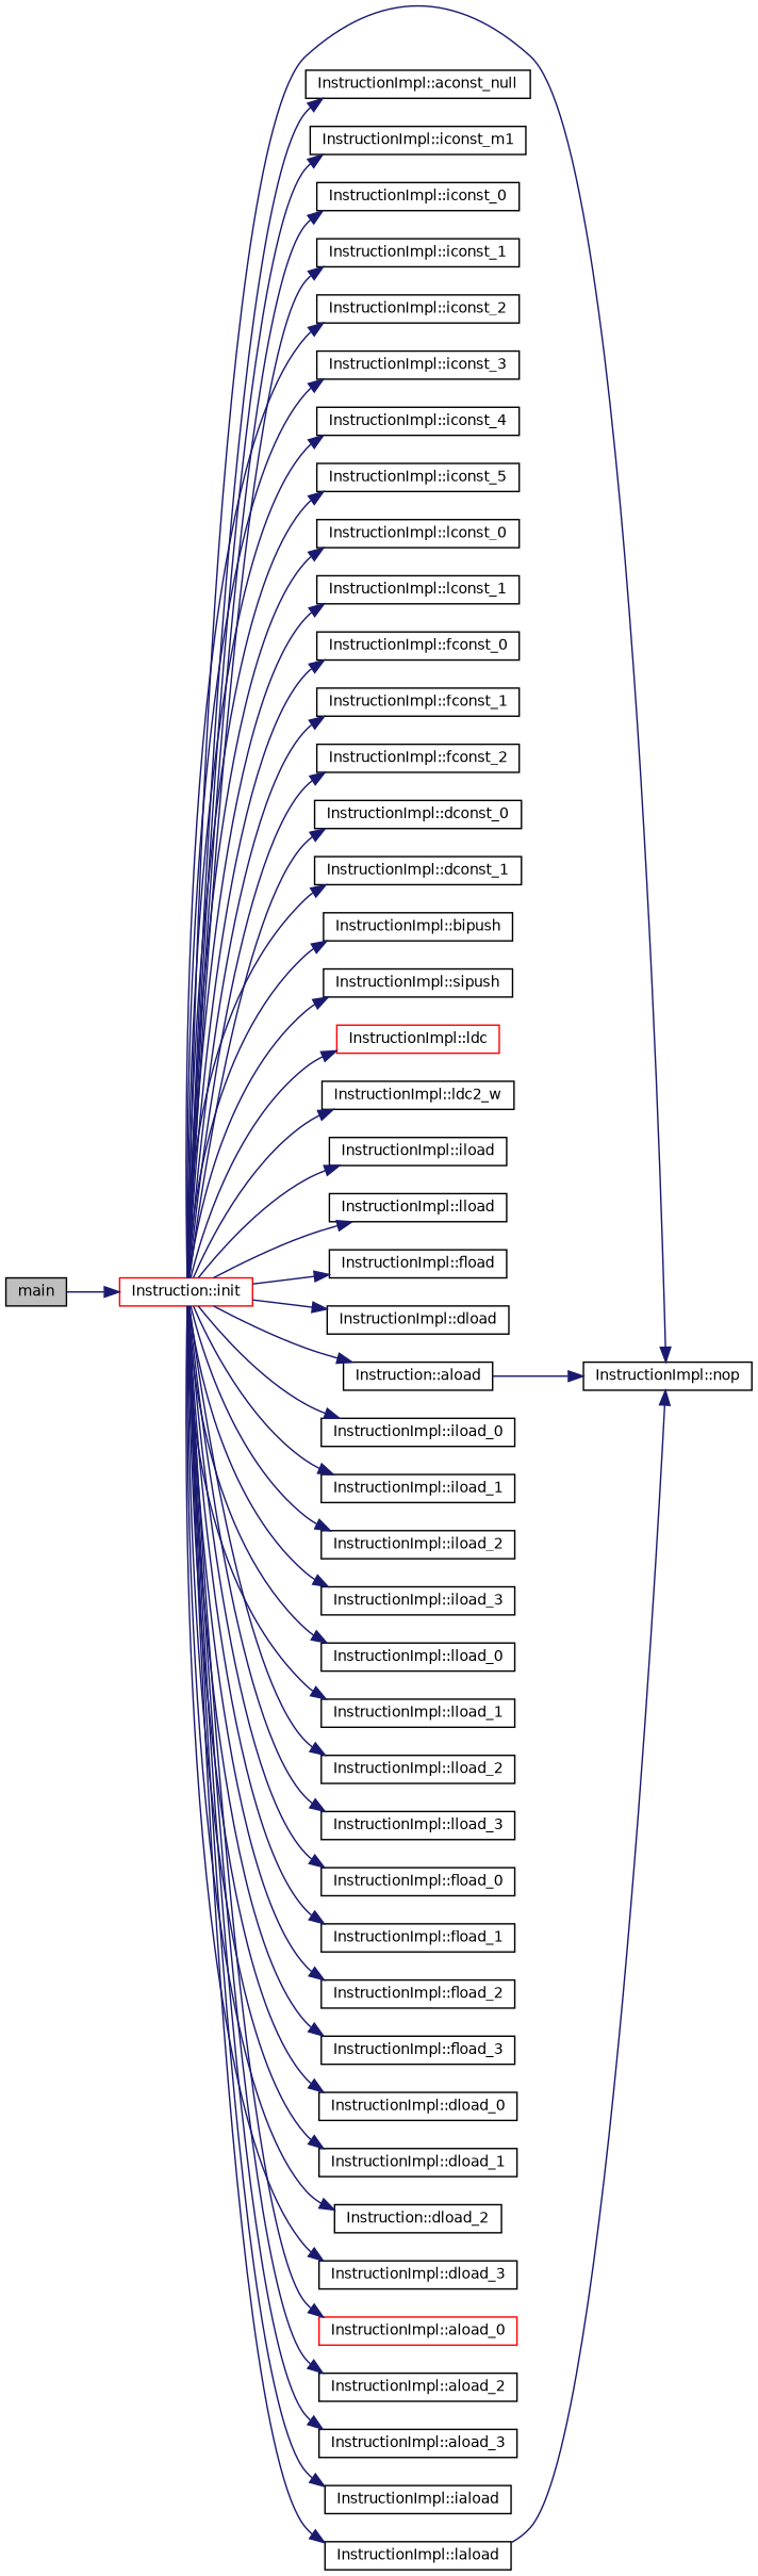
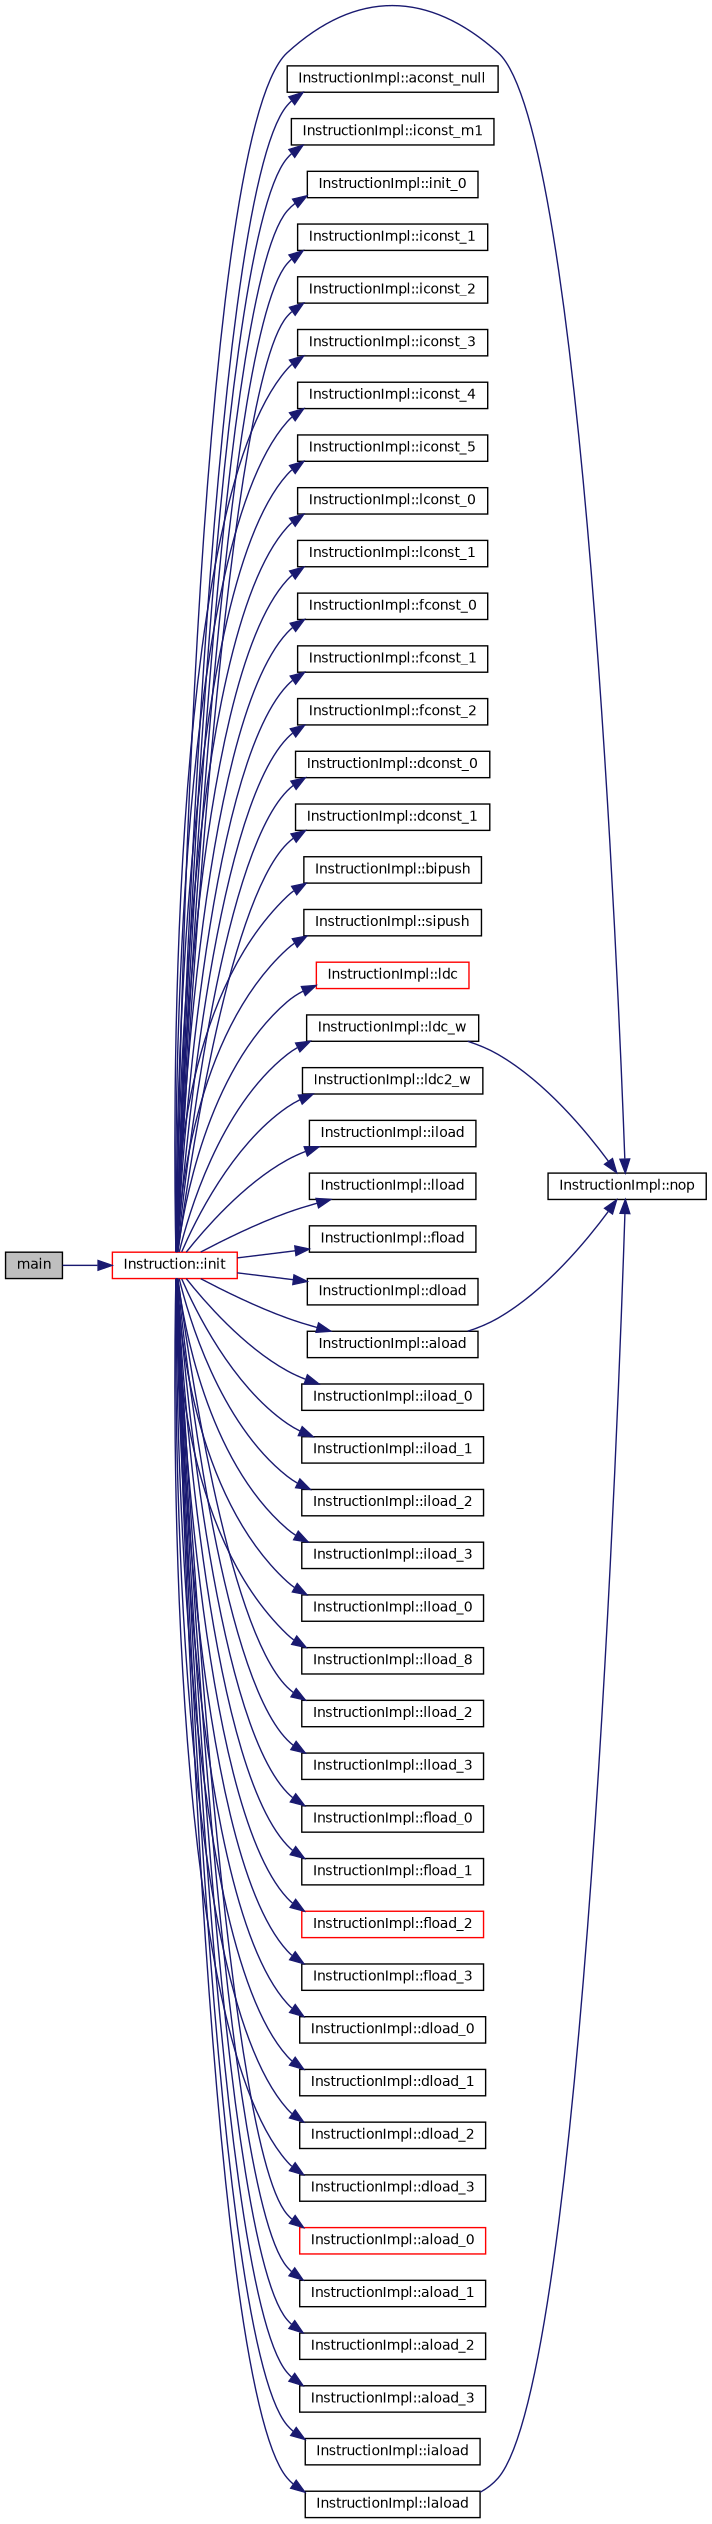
  digraph {
    rankdir=LR
    node [color=black fillcolor=white fontname=Helvetica fontsize=10 shape=record style=filled]
    edge [color=midnightblue fontname=Helvetica fontsize=10 labelfontname=Helvetica labelfontsize=10 style=solid]
    n1 [fillcolor=grey75 fontcolor=black height=0.2 label=main width=0.4]
    n2 [color=red height=0.2 label="Instruction::init" width=0.4]
    n3 [height=0.2 label="InstructionImpl::nop" width=0.4]
    n4 [height=0.2 label="InstructionImpl::aconst_null" width=0.4]
    n5 [height=0.2 label="InstructionImpl::iconst_m1" width=0.4]
-   n6 [height=0.2 label="InstructionImpl::iconst_0" width=0.4]
+   n6 [height=0.2 label="InstructionImpl::init_0" width=0.4]
    n7 [height=0.2 label="InstructionImpl::iconst_1" width=0.4]
    n8 [height=0.2 label="InstructionImpl::iconst_2" width=0.4]
    n9 [height=0.2 label="InstructionImpl::iconst_3" width=0.4]
    n10 [height=0.2 label="InstructionImpl::iconst_4" width=0.4]
    n11 [height=0.2 label="InstructionImpl::iconst_5" width=0.4]
    n12 [height=0.2 label="InstructionImpl::lconst_0" width=0.4]
    n13 [height=0.2 label="InstructionImpl::lconst_1" width=0.4]
    n14 [height=0.2 label="InstructionImpl::fconst_0" width=0.4]
    n15 [height=0.2 label="InstructionImpl::fconst_1" width=0.4]
    n16 [height=0.2 label="InstructionImpl::fconst_2" width=0.4]
    n17 [height=0.2 label="InstructionImpl::dconst_0" width=0.4]
    n18 [height=0.2 label="InstructionImpl::dconst_1" width=0.4]
    n19 [height=0.2 label="InstructionImpl::bipush" width=0.4]
    n20 [height=0.2 label="InstructionImpl::sipush" width=0.4]
    n21 [color=red height=0.2 label="InstructionImpl::ldc" width=0.4]
+   n22 [height=0.2 label="InstructionImpl::ldc_w" width=0.4]
    n23 [height=0.2 label="InstructionImpl::ldc2_w" width=0.4]
    n24 [height=0.2 label="InstructionImpl::iload" width=0.4]
    n25 [height=0.2 label="InstructionImpl::lload" width=0.4]
    n26 [height=0.2 label="InstructionImpl::fload" width=0.4]
    n27 [height=0.2 label="InstructionImpl::dload" width=0.4]
-   n28 [height=0.2 label="Instruction::aload" width=0.4]
+   n28 [height=0.2 label="InstructionImpl::aload" width=0.4]
    n29 [height=0.2 label="InstructionImpl::iload_0" width=0.4]
    n30 [height=0.2 label="InstructionImpl::iload_1" width=0.4]
    n31 [height=0.2 label="InstructionImpl::iload_2" width=0.4]
    n32 [height=0.2 label="InstructionImpl::iload_3" width=0.4]
    n33 [height=0.2 label="InstructionImpl::lload_0" width=0.4]
-   n34 [height=0.2 label="InstructionImpl::lload_1" width=0.4]
+   n34 [height=0.2 label="InstructionImpl::lload_8" width=0.4]
    n35 [height=0.2 label="InstructionImpl::lload_2" width=0.4]
    n36 [height=0.2 label="InstructionImpl::lload_3" width=0.4]
    n37 [height=0.2 label="InstructionImpl::fload_0" width=0.4]
    n38 [height=0.2 label="InstructionImpl::fload_1" width=0.4]
-   n39 [height=0.2 label="InstructionImpl::fload_2" width=0.4]
+   n39 [color=red height=0.2 label="InstructionImpl::fload_2" width=0.4]
    n40 [height=0.2 label="InstructionImpl::fload_3" width=0.4]
    n41 [height=0.2 label="InstructionImpl::dload_0" width=0.4]
    n42 [height=0.2 label="InstructionImpl::dload_1" width=0.4]
-   n43 [height=0.2 label="Instruction::dload_2" width=0.4]
+   n43 [height=0.2 label="InstructionImpl::dload_2" width=0.4]
    n44 [height=0.2 label="InstructionImpl::dload_3" width=0.4]
    n45 [color=red height=0.2 label="InstructionImpl::aload_0" width=0.4]
+   n46 [height=0.2 label="InstructionImpl::aload_1" width=0.4]
    n47 [height=0.2 label="InstructionImpl::aload_2" width=0.4]
    n48 [height=0.2 label="InstructionImpl::aload_3" width=0.4]
    n49 [height=0.2 label="InstructionImpl::iaload" width=0.4]
    n50 [height=0.2 label="InstructionImpl::laload" width=0.4]
    n1 -> n2
    n2 -> n3
    n2 -> n4
    n2 -> n5
    n2 -> n6
    n2 -> n7
    n2 -> n8
    n2 -> n9
    n2 -> n10
    n2 -> n11
    n2 -> n12
    n2 -> n13
    n2 -> n14
    n2 -> n15
    n2 -> n16
    n2 -> n17
    n2 -> n18
    n2 -> n19
    n2 -> n20
    n2 -> n21
+   n2 -> n22
    n2 -> n23
    n2 -> n24
    n2 -> n25
    n2 -> n26
    n2 -> n27
    n2 -> n28
    n2 -> n29
    n2 -> n30
    n2 -> n31
    n2 -> n32
    n2 -> n33
    n2 -> n34
    n2 -> n35
    n2 -> n36
    n2 -> n37
    n2 -> n38
    n2 -> n39
    n2 -> n40
    n2 -> n41
    n2 -> n42
    n2 -> n43
    n2 -> n44
    n2 -> n45
+   n2 -> n46
    n2 -> n47
    n2 -> n48
    n2 -> n49
    n2 -> n50
+   n22 -> n3
    n28 -> n3
    n50 -> n3
  }
